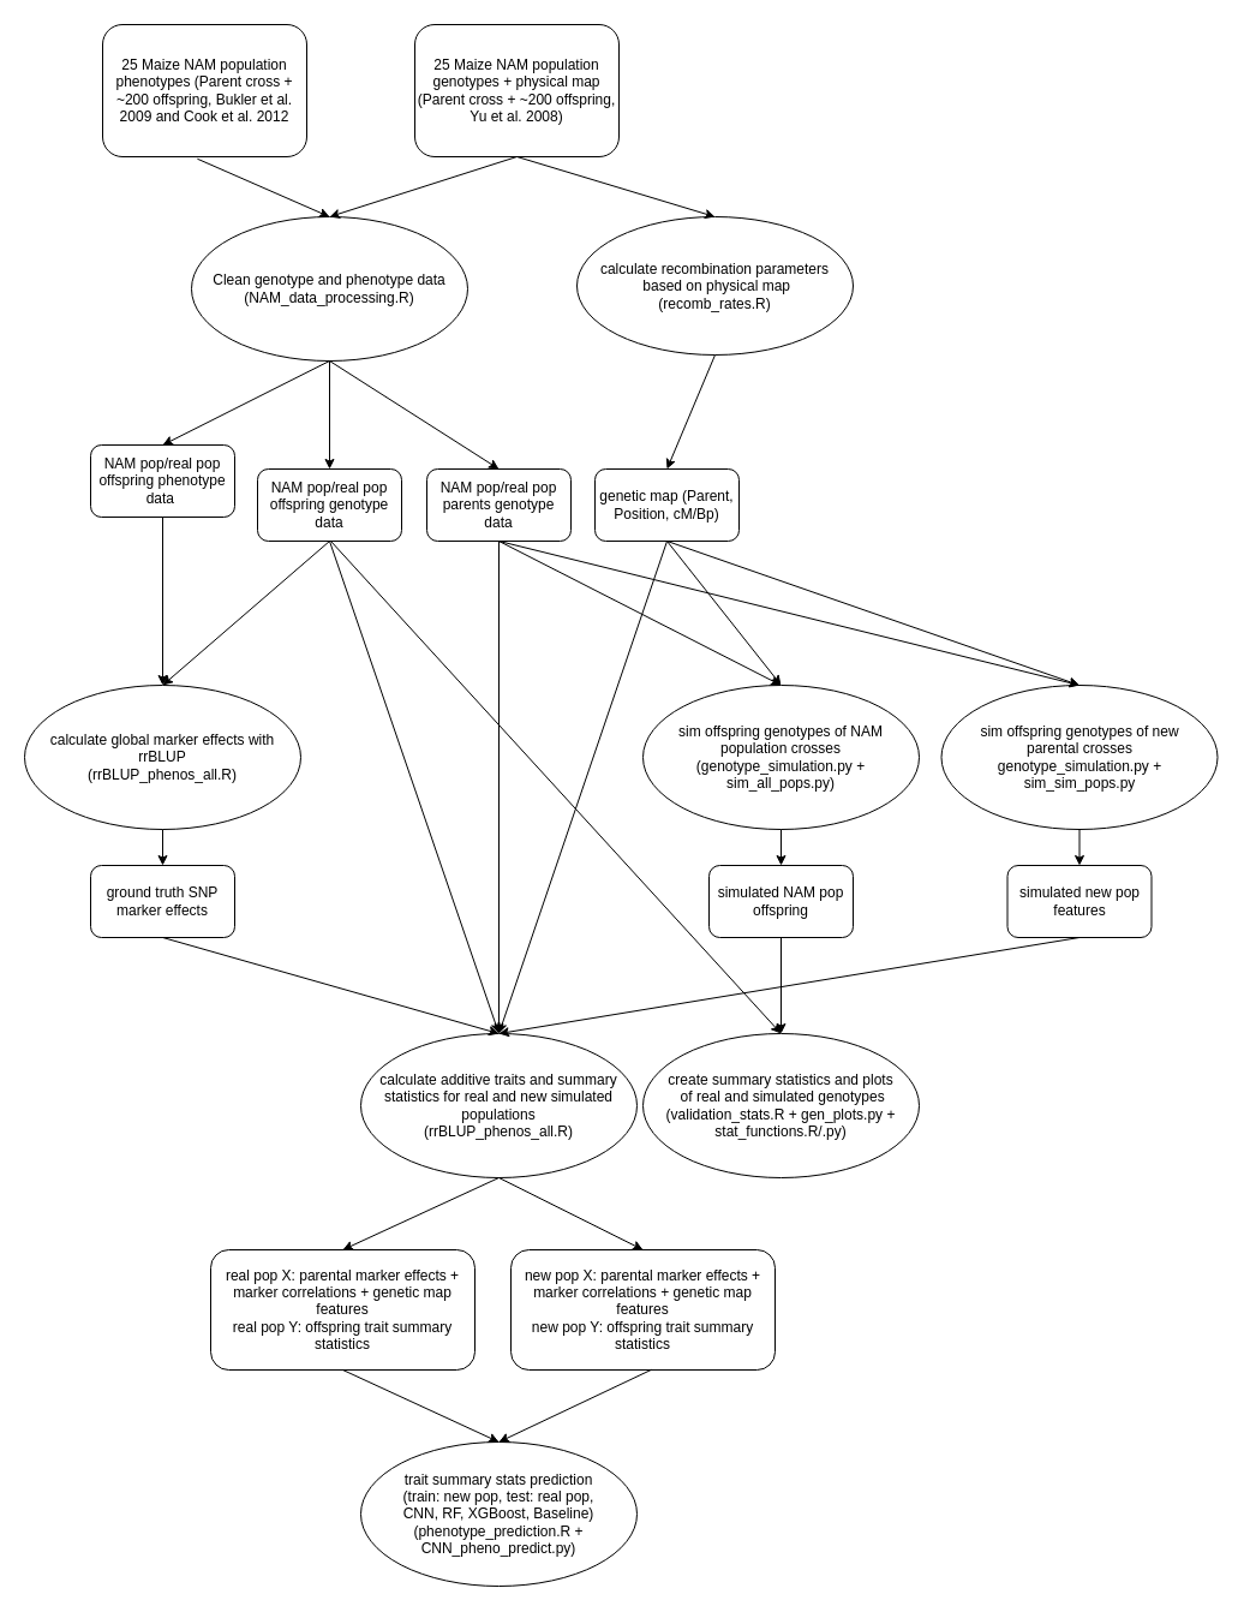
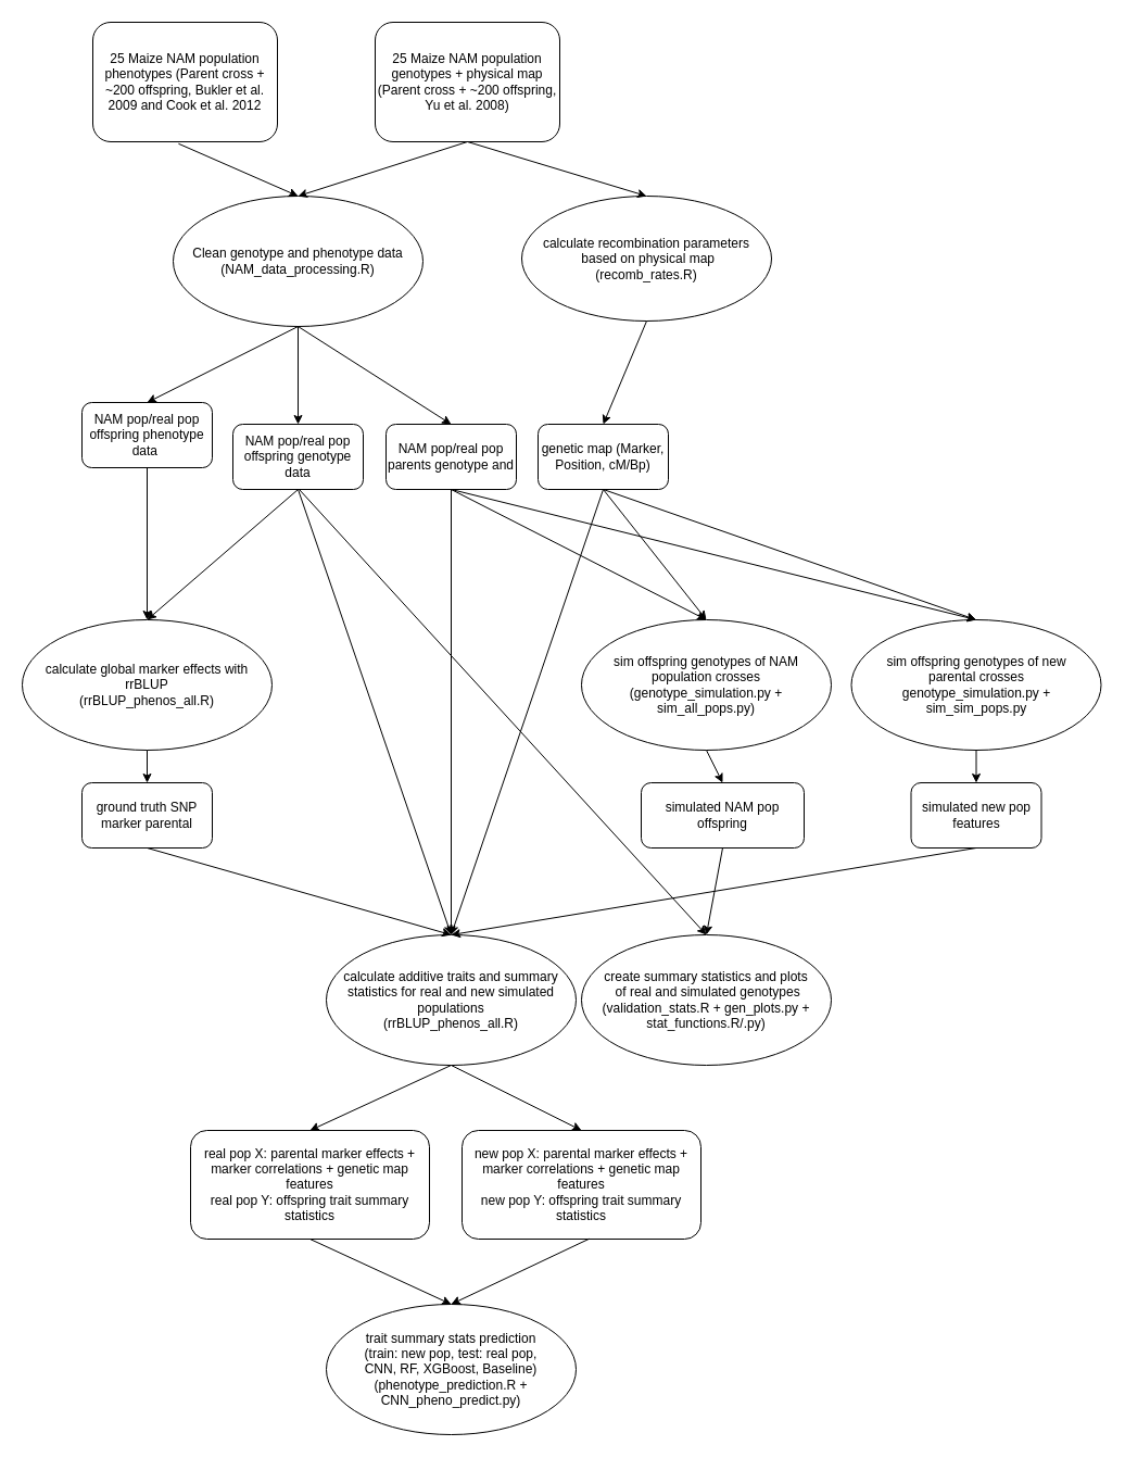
  <mxCell id="0" />
  <mxCell id="1" parent="0" />
  <mxCell id="2" value="NAM pop/real pop offspring genotype data" style="rounded=1;whiteSpace=wrap;html=1;" parent="1" vertex="1"><mxGeometry x="214" y="390" width="120" height="60" as="geometry" /></mxCell>
- <mxCell id="3" value="NAM pop/real pop parents genotype data" style="rounded=1;whiteSpace=wrap;html=1;" parent="1" vertex="1"><mxGeometry x="355" y="390" width="120" height="60" as="geometry" /></mxCell>
- <mxCell id="4" value="simulated NAM pop offspring" style="rounded=1;whiteSpace=wrap;html=1;" parent="1" vertex="1"><mxGeometry x="590" y="720" width="120" height="60" as="geometry" /></mxCell>
+ <mxCell id="3" value="NAM pop/real pop parents genotype and" style="rounded=1;whiteSpace=wrap;html=1;" parent="1" vertex="1"><mxGeometry x="355" y="390" width="120" height="60" as="geometry" /></mxCell>
+ <mxCell id="4" value="simulated NAM pop offspring" style="rounded=1;whiteSpace=wrap;html=1;" parent="1" vertex="1"><mxGeometry x="590" y="720" width="150" height="60" as="geometry" /></mxCell>
  <mxCell id="5" value="sim offspring genotypes of NAM population crosses (genotype_simulation.py + sim_all_pops.py)" style="ellipse;whiteSpace=wrap;html=1;" parent="1" vertex="1"><mxGeometry x="535" y="570" width="230" height="120" as="geometry" /></mxCell>
  <mxCell id="6" value="create summary statistics and plots&lt;br&gt;&amp;nbsp;of real and simulated genotypes&lt;br&gt;(validation_stats.R + gen_plots.py +&lt;br&gt;stat_functions.R/.py)" style="ellipse;whiteSpace=wrap;html=1;" parent="1" vertex="1"><mxGeometry x="535" y="860" width="230" height="120" as="geometry" /></mxCell>
  <mxCell id="7" value="calculate recombination parameters&lt;br&gt;&amp;nbsp;based on physical map&lt;br&gt;(recomb_rates.R)" style="ellipse;whiteSpace=wrap;html=1;" parent="1" vertex="1"><mxGeometry x="480" y="180" width="230" height="115" as="geometry" /></mxCell>
  <mxCell id="8" value="calculate global marker effects with rrBLUP&lt;br&gt;(rrBLUP_phenos_all.R)" style="ellipse;whiteSpace=wrap;html=1;" parent="1" vertex="1"><mxGeometry x="20" y="570" width="230" height="120" as="geometry" /></mxCell>
- <mxCell id="9" value="ground truth SNP marker effects" style="rounded=1;whiteSpace=wrap;html=1;" parent="1" vertex="1"><mxGeometry x="75" y="720" width="120" height="60" as="geometry" /></mxCell>
+ <mxCell id="9" value="ground truth SNP marker parental" style="rounded=1;whiteSpace=wrap;html=1;" parent="1" vertex="1"><mxGeometry x="75" y="720" width="120" height="60" as="geometry" /></mxCell>
  <mxCell id="10" value="NAM pop/real pop offspring phenotype data&amp;nbsp;" style="rounded=1;whiteSpace=wrap;html=1;" parent="1" vertex="1"><mxGeometry x="75" y="370" width="120" height="60" as="geometry" /></mxCell>
- <mxCell id="11" value="genetic map (Parent, Position, cM/Bp)" style="rounded=1;whiteSpace=wrap;html=1;" parent="1" vertex="1"><mxGeometry x="495" y="390" width="120" height="60" as="geometry" /></mxCell>
+ <mxCell id="11" value="genetic map (Marker, Position, cM/Bp)" style="rounded=1;whiteSpace=wrap;html=1;" parent="1" vertex="1"><mxGeometry x="495" y="390" width="120" height="60" as="geometry" /></mxCell>
  <mxCell id="12" value="trait summary stats prediction &lt;br&gt;(train: new pop, test: real pop,&lt;br&gt;CNN, RF, XGBoost, Baseline)&lt;br&gt;(phenotype_prediction.R + CNN_pheno_predict.py)" style="ellipse;whiteSpace=wrap;html=1;" parent="1" vertex="1"><mxGeometry x="300" y="1200" width="230" height="120" as="geometry" /></mxCell>
  <mxCell id="13" value="calculate additive traits and summary statistics for real and new simulated populations &lt;br&gt;(rrBLUP_phenos_all.R)" style="ellipse;whiteSpace=wrap;html=1;" parent="1" vertex="1"><mxGeometry x="300" y="860" width="230" height="120" as="geometry" /></mxCell>
  <mxCell id="14" value="25 Maize NAM population phenotypes (Parent cross + ~200 offspring, Bukler et al. 2009 and Cook et al. 2012" style="rounded=1;whiteSpace=wrap;html=1;" vertex="1" parent="1"><mxGeometry x="85" y="20" width="170" height="110" as="geometry" /></mxCell>
  <mxCell id="15" value="25 Maize NAM population genotypes + physical map (Parent cross + ~200 offspring, Yu et al. 2008)" style="rounded=1;whiteSpace=wrap;html=1;" vertex="1" parent="1"><mxGeometry x="345" y="20" width="170" height="110" as="geometry" /></mxCell>
  <mxCell id="16" value="Clean genotype and phenotype data&lt;br&gt;(NAM_data_processing.R)" style="ellipse;whiteSpace=wrap;html=1;" vertex="1" parent="1"><mxGeometry x="159" y="180" width="230" height="120" as="geometry" /></mxCell>
  <mxCell id="17" value="sim offspring genotypes of new &lt;br&gt;parental crosses&lt;br&gt;genotype_simulation.py + sim_sim_pops.py" style="ellipse;whiteSpace=wrap;html=1;" vertex="1" parent="1"><mxGeometry x="783.5" y="570" width="230" height="120" as="geometry" /></mxCell>
  <mxCell id="18" value="" style="endArrow=classic;html=1;rounded=0;entryX=0.5;entryY=0;entryDx=0;entryDy=0;exitX=0.5;exitY=1;exitDx=0;exitDy=0;" edge="1" parent="1" source="3" target="5"><mxGeometry width="50" height="50" relative="1" as="geometry"><mxPoint x="335" y="510" as="sourcePoint" /><mxPoint x="385" y="460" as="targetPoint" /></mxGeometry></mxCell>
  <mxCell id="19" value="" style="endArrow=classic;html=1;rounded=0;entryX=0.5;entryY=0;entryDx=0;entryDy=0;" edge="1" parent="1" target="17"><mxGeometry width="50" height="50" relative="1" as="geometry"><mxPoint x="415" y="450" as="sourcePoint" /><mxPoint x="305" y="620" as="targetPoint" /></mxGeometry></mxCell>
  <mxCell id="20" value="" style="endArrow=classic;html=1;rounded=0;entryX=0.5;entryY=0;entryDx=0;entryDy=0;exitX=0.5;exitY=1;exitDx=0;exitDy=0;" edge="1" parent="1" source="11" target="5"><mxGeometry width="50" height="50" relative="1" as="geometry"><mxPoint x="435" y="470" as="sourcePoint" /><mxPoint x="315" y="630" as="targetPoint" /></mxGeometry></mxCell>
  <mxCell id="21" value="" style="endArrow=classic;html=1;rounded=0;entryX=0.5;entryY=0;entryDx=0;entryDy=0;" edge="1" parent="1" target="17"><mxGeometry width="50" height="50" relative="1" as="geometry"><mxPoint x="555" y="450" as="sourcePoint" /><mxPoint x="325" y="640" as="targetPoint" /></mxGeometry></mxCell>
  <mxCell id="22" value="" style="endArrow=classic;html=1;rounded=0;entryX=0.5;entryY=0;entryDx=0;entryDy=0;exitX=0.5;exitY=1;exitDx=0;exitDy=0;" edge="1" parent="1" source="16" target="3"><mxGeometry width="50" height="50" relative="1" as="geometry"><mxPoint x="335" y="310" as="sourcePoint" /><mxPoint x="385" y="260" as="targetPoint" /></mxGeometry></mxCell>
  <mxCell id="23" value="" style="endArrow=classic;html=1;rounded=0;entryX=0.5;entryY=0;entryDx=0;entryDy=0;exitX=0.5;exitY=1;exitDx=0;exitDy=0;" edge="1" parent="1" source="7" target="11"><mxGeometry width="50" height="50" relative="1" as="geometry"><mxPoint x="335" y="310" as="sourcePoint" /><mxPoint x="385" y="260" as="targetPoint" /></mxGeometry></mxCell>
  <mxCell id="24" value="" style="endArrow=classic;html=1;rounded=0;entryX=0.5;entryY=0;entryDx=0;entryDy=0;exitX=0.5;exitY=1;exitDx=0;exitDy=0;" edge="1" parent="1" source="16" target="10"><mxGeometry width="50" height="50" relative="1" as="geometry"><mxPoint x="335" y="310" as="sourcePoint" /><mxPoint x="385" y="260" as="targetPoint" /></mxGeometry></mxCell>
  <mxCell id="25" value="" style="endArrow=classic;html=1;rounded=0;entryX=0.5;entryY=0;entryDx=0;entryDy=0;exitX=0.5;exitY=1;exitDx=0;exitDy=0;" edge="1" parent="1" source="16" target="2"><mxGeometry width="50" height="50" relative="1" as="geometry"><mxPoint x="274" y="320" as="sourcePoint" /><mxPoint x="385" y="260" as="targetPoint" /></mxGeometry></mxCell>
  <mxCell id="26" value="" style="endArrow=classic;html=1;rounded=0;entryX=0.5;entryY=0;entryDx=0;entryDy=0;exitX=0.5;exitY=1;exitDx=0;exitDy=0;" edge="1" parent="1" source="15" target="16"><mxGeometry width="50" height="50" relative="1" as="geometry"><mxPoint x="335" y="310" as="sourcePoint" /><mxPoint x="385" y="260" as="targetPoint" /></mxGeometry></mxCell>
  <mxCell id="27" value="" style="endArrow=classic;html=1;rounded=0;entryX=0.5;entryY=0;entryDx=0;entryDy=0;exitX=0.5;exitY=1;exitDx=0;exitDy=0;" edge="1" parent="1" source="15" target="7"><mxGeometry width="50" height="50" relative="1" as="geometry"><mxPoint x="335" y="310" as="sourcePoint" /><mxPoint x="385" y="260" as="targetPoint" /></mxGeometry></mxCell>
  <mxCell id="28" value="" style="endArrow=classic;html=1;rounded=0;entryX=0.5;entryY=0;entryDx=0;entryDy=0;exitX=0.464;exitY=1.016;exitDx=0;exitDy=0;exitPerimeter=0;" edge="1" parent="1" source="14" target="16"><mxGeometry width="50" height="50" relative="1" as="geometry"><mxPoint x="335" y="310" as="sourcePoint" /><mxPoint x="385" y="260" as="targetPoint" /></mxGeometry></mxCell>
  <mxCell id="29" value="" style="endArrow=classic;html=1;rounded=0;entryX=0.5;entryY=0;entryDx=0;entryDy=0;exitX=0.5;exitY=1;exitDx=0;exitDy=0;" edge="1" parent="1" source="10" target="8"><mxGeometry width="50" height="50" relative="1" as="geometry"><mxPoint x="335" y="610" as="sourcePoint" /><mxPoint x="385" y="560" as="targetPoint" /></mxGeometry></mxCell>
  <mxCell id="30" value="" style="endArrow=classic;html=1;rounded=0;entryX=0.5;entryY=0;entryDx=0;entryDy=0;exitX=0.5;exitY=1;exitDx=0;exitDy=0;" edge="1" parent="1" source="2" target="8"><mxGeometry width="50" height="50" relative="1" as="geometry"><mxPoint x="335" y="610" as="sourcePoint" /><mxPoint x="385" y="560" as="targetPoint" /></mxGeometry></mxCell>
  <mxCell id="31" value="simulated new pop features" style="rounded=1;whiteSpace=wrap;html=1;" vertex="1" parent="1"><mxGeometry x="838.5" y="720" width="120" height="60" as="geometry" /></mxCell>
  <mxCell id="32" value="" style="endArrow=classic;html=1;rounded=0;exitX=0.5;exitY=1;exitDx=0;exitDy=0;entryX=0.5;entryY=0;entryDx=0;entryDy=0;" edge="1" parent="1" source="4" target="6"><mxGeometry width="50" height="50" relative="1" as="geometry"><mxPoint x="245" y="730" as="sourcePoint" /><mxPoint x="275" y="850" as="targetPoint" /></mxGeometry></mxCell>
  <mxCell id="33" value="" style="endArrow=classic;html=1;rounded=0;entryX=0.5;entryY=0;entryDx=0;entryDy=0;" edge="1" parent="1" target="6"><mxGeometry width="50" height="50" relative="1" as="geometry"><mxPoint x="275" y="450" as="sourcePoint" /><mxPoint x="295" y="680" as="targetPoint" /></mxGeometry></mxCell>
  <mxCell id="34" value="" style="endArrow=classic;html=1;rounded=0;exitX=0.5;exitY=1;exitDx=0;exitDy=0;entryX=0.5;entryY=0;entryDx=0;entryDy=0;" edge="1" parent="1" source="31" target="13"><mxGeometry width="50" height="50" relative="1" as="geometry"><mxPoint x="691.5" y="890" as="sourcePoint" /><mxPoint x="316.5" y="1180" as="targetPoint" /></mxGeometry></mxCell>
  <mxCell id="35" value="" style="endArrow=classic;html=1;rounded=0;entryX=0.5;entryY=0;entryDx=0;entryDy=0;exitX=0.5;exitY=1;exitDx=0;exitDy=0;" edge="1" parent="1" source="5" target="4"><mxGeometry width="50" height="50" relative="1" as="geometry"><mxPoint x="693.5" y="710" as="sourcePoint" /><mxPoint x="743.5" y="660" as="targetPoint" /></mxGeometry></mxCell>
  <mxCell id="36" value="" style="endArrow=classic;html=1;rounded=0;entryX=0.5;entryY=0;entryDx=0;entryDy=0;exitX=0.5;exitY=1;exitDx=0;exitDy=0;" edge="1" parent="1" source="17" target="31"><mxGeometry width="50" height="50" relative="1" as="geometry"><mxPoint x="693.5" y="710" as="sourcePoint" /><mxPoint x="743.5" y="660" as="targetPoint" /></mxGeometry></mxCell>
  <mxCell id="37" value="new pop X: parental marker effects + marker correlations + genetic map features&lt;br&gt;new pop Y: offspring trait summary statistics" style="rounded=1;whiteSpace=wrap;html=1;" vertex="1" parent="1"><mxGeometry x="425" y="1040" width="220" height="100" as="geometry" /></mxCell>
  <mxCell id="38" value="real pop X: parental marker effects + marker correlations + genetic map features&lt;br style=&quot;border-color: var(--border-color);&quot;&gt;real pop Y: offspring trait summary statistics" style="rounded=1;whiteSpace=wrap;html=1;" vertex="1" parent="1"><mxGeometry x="175" y="1040" width="220" height="100" as="geometry" /></mxCell>
  <mxCell id="39" value="" style="endArrow=classic;html=1;rounded=0;entryX=0.5;entryY=0;entryDx=0;entryDy=0;exitX=0.5;exitY=1;exitDx=0;exitDy=0;" edge="1" parent="1" source="8" target="9"><mxGeometry width="50" height="50" relative="1" as="geometry"><mxPoint x="525" y="800" as="sourcePoint" /><mxPoint x="575" y="750" as="targetPoint" /></mxGeometry></mxCell>
  <mxCell id="40" value="" style="endArrow=classic;html=1;rounded=0;exitX=0.5;exitY=1;exitDx=0;exitDy=0;entryX=0.5;entryY=0;entryDx=0;entryDy=0;" edge="1" parent="1" source="9" target="13"><mxGeometry width="50" height="50" relative="1" as="geometry"><mxPoint x="526.5" y="1070" as="sourcePoint" /><mxPoint x="576.5" y="1020" as="targetPoint" /></mxGeometry></mxCell>
  <mxCell id="41" value="" style="endArrow=classic;html=1;rounded=0;exitX=0.5;exitY=1;exitDx=0;exitDy=0;entryX=0.5;entryY=0;entryDx=0;entryDy=0;" edge="1" parent="1" source="2" target="13"><mxGeometry width="50" height="50" relative="1" as="geometry"><mxPoint x="315" y="530" as="sourcePoint" /><mxPoint x="415" y="1040" as="targetPoint" /></mxGeometry></mxCell>
  <mxCell id="42" value="" style="endArrow=classic;html=1;rounded=0;entryX=0.5;entryY=0;entryDx=0;entryDy=0;exitX=0.5;exitY=1;exitDx=0;exitDy=0;" edge="1" parent="1" source="3" target="13"><mxGeometry width="50" height="50" relative="1" as="geometry"><mxPoint x="365" y="720" as="sourcePoint" /><mxPoint x="415" y="670" as="targetPoint" /></mxGeometry></mxCell>
  <mxCell id="43" value="" style="endArrow=classic;html=1;rounded=0;entryX=0.5;entryY=0;entryDx=0;entryDy=0;exitX=0.5;exitY=1;exitDx=0;exitDy=0;" edge="1" parent="1" source="11" target="13"><mxGeometry width="50" height="50" relative="1" as="geometry"><mxPoint x="365" y="950" as="sourcePoint" /><mxPoint x="415" y="900" as="targetPoint" /></mxGeometry></mxCell>
  <mxCell id="44" value="" style="endArrow=classic;html=1;rounded=0;entryX=0.5;entryY=0;entryDx=0;entryDy=0;exitX=0.5;exitY=1;exitDx=0;exitDy=0;" edge="1" parent="1" source="13" target="37"><mxGeometry width="50" height="50" relative="1" as="geometry"><mxPoint x="415" y="1020" as="sourcePoint" /><mxPoint x="465" y="970" as="targetPoint" /></mxGeometry></mxCell>
  <mxCell id="45" value="" style="endArrow=classic;html=1;rounded=0;entryX=0.5;entryY=0;entryDx=0;entryDy=0;exitX=0.5;exitY=1;exitDx=0;exitDy=0;" edge="1" parent="1" source="13" target="38"><mxGeometry width="50" height="50" relative="1" as="geometry"><mxPoint x="415" y="1020" as="sourcePoint" /><mxPoint x="465" y="970" as="targetPoint" /></mxGeometry></mxCell>
  <mxCell id="46" value="" style="endArrow=classic;html=1;rounded=0;entryX=0.5;entryY=0;entryDx=0;entryDy=0;exitX=0.5;exitY=1;exitDx=0;exitDy=0;" edge="1" parent="1" source="38" target="12"><mxGeometry width="50" height="50" relative="1" as="geometry"><mxPoint x="415" y="1250" as="sourcePoint" /><mxPoint x="465" y="1200" as="targetPoint" /></mxGeometry></mxCell>
  <mxCell id="47" value="" style="endArrow=classic;html=1;rounded=0;entryX=0.5;entryY=0;entryDx=0;entryDy=0;exitX=0.532;exitY=0.998;exitDx=0;exitDy=0;exitPerimeter=0;" edge="1" parent="1" source="37" target="12"><mxGeometry width="50" height="50" relative="1" as="geometry"><mxPoint x="415" y="1250" as="sourcePoint" /><mxPoint x="465" y="1200" as="targetPoint" /></mxGeometry></mxCell>
